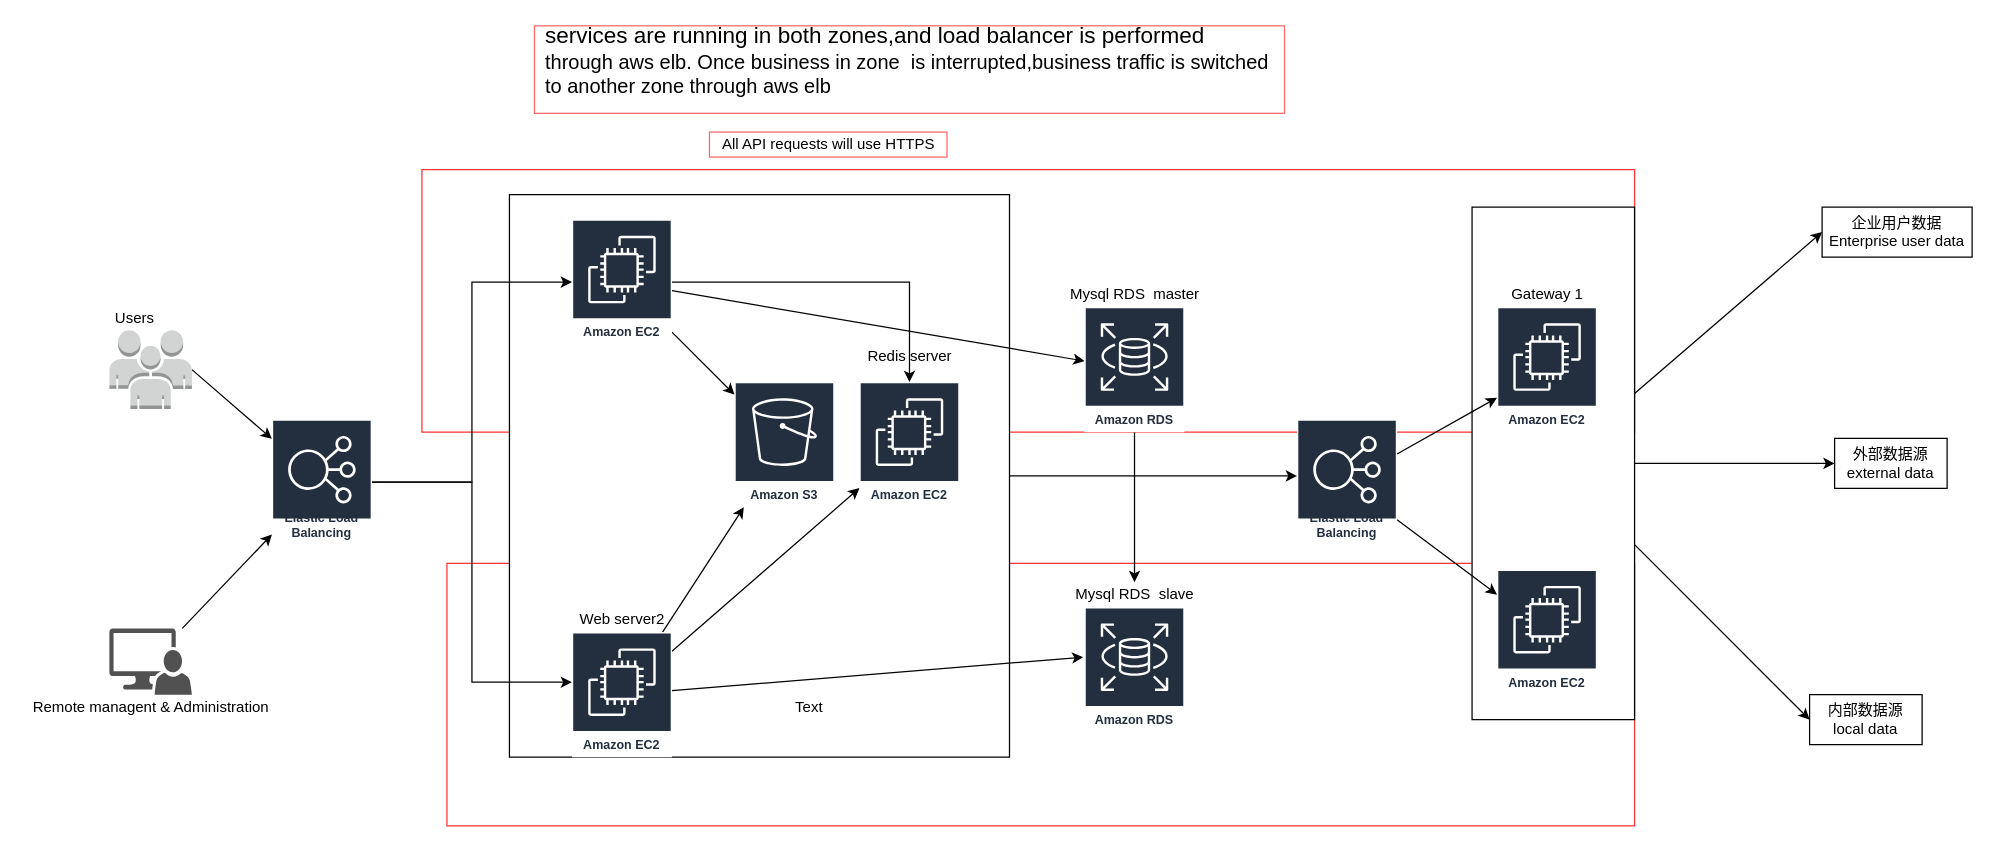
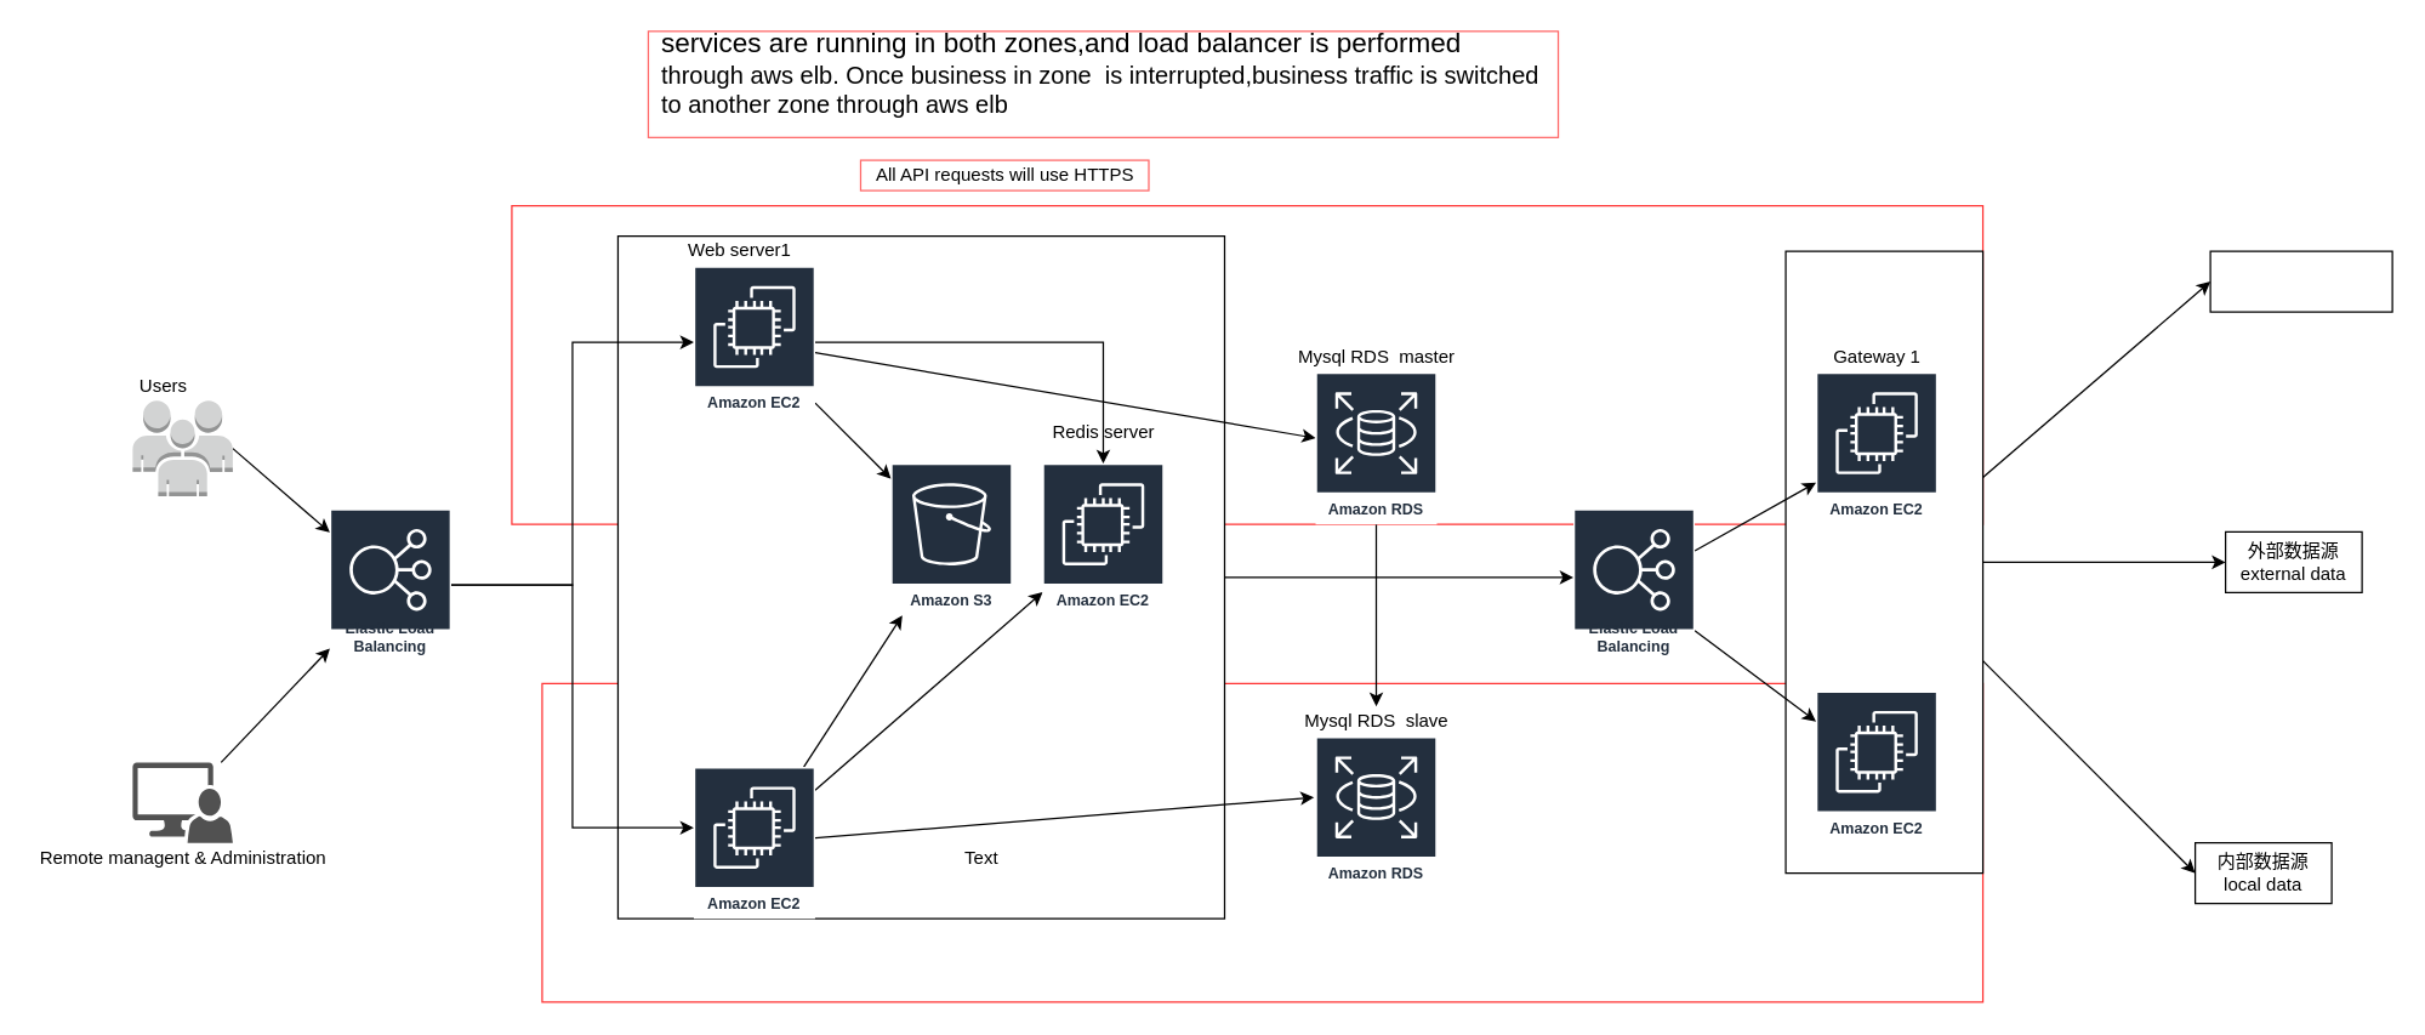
  <mxCell id="0" />
  <mxCell id="1" parent="0" />
  <mxCell id="2" value="" style="shape=table;html=1;whiteSpace=wrap;startSize=0;container=1;collapsible=0;childLayout=tableLayout;strokeColor=#FF3333;" parent="1" vertex="1"><mxGeometry x="357" y="450" width="950" height="210" as="geometry" /></mxCell>
  <mxCell id="3" value="" style="shape=partialRectangle;html=1;whiteSpace=wrap;collapsible=0;dropTarget=0;pointerEvents=0;fillColor=none;top=0;left=0;bottom=0;right=0;points=[[0,0.5],[1,0.5]];portConstraint=eastwest;" parent="2" vertex="1"><mxGeometry width="950" height="210" as="geometry" /></mxCell>
  <mxCell id="4" value="" style="shape=partialRectangle;html=1;whiteSpace=wrap;connectable=0;overflow=hidden;fillColor=none;top=0;left=0;bottom=0;right=0;strokeColor=#FF3333;" parent="3" vertex="1"><mxGeometry width="950" height="210" as="geometry" /></mxCell>
  <mxCell id="5" value="" style="shape=table;html=1;whiteSpace=wrap;startSize=0;container=1;collapsible=0;childLayout=tableLayout;strokeColor=#FF3333;" parent="1" vertex="1"><mxGeometry x="337" y="135" width="970" height="210" as="geometry" /></mxCell>
  <mxCell id="6" value="" style="shape=partialRectangle;html=1;whiteSpace=wrap;collapsible=0;dropTarget=0;pointerEvents=0;fillColor=none;top=0;left=0;bottom=0;right=0;points=[[0,0.5],[1,0.5]];portConstraint=eastwest;" parent="5" vertex="1"><mxGeometry width="970" height="210" as="geometry" /></mxCell>
  <mxCell id="7" value="" style="shape=partialRectangle;html=1;whiteSpace=wrap;connectable=0;overflow=hidden;fillColor=none;top=0;left=0;bottom=0;right=0;strokeColor=#FF3333;" parent="6" vertex="1"><mxGeometry width="970" height="210" as="geometry" /></mxCell>
  <mxCell id="8" style="edgeStyle=none;rounded=0;orthogonalLoop=1;jettySize=auto;html=1;entryX=0;entryY=0.5;entryDx=0;entryDy=0;" parent="1" source="10" target="50" edge="1"><mxGeometry relative="1" as="geometry"><mxPoint x="1427" y="175" as="targetPoint" /></mxGeometry></mxCell>
  <mxCell id="9" style="edgeStyle=none;rounded=0;orthogonalLoop=1;jettySize=auto;html=1;entryX=0;entryY=0.5;entryDx=0;entryDy=0;" parent="1" source="10" target="44" edge="1"><mxGeometry relative="1" as="geometry"><mxPoint x="1427" y="565" as="targetPoint" /></mxGeometry></mxCell>
  <mxCell id="10" value="" style="shape=table;html=1;whiteSpace=wrap;startSize=0;container=1;collapsible=0;childLayout=tableLayout;" parent="1" vertex="1"><mxGeometry x="1177" y="165" width="130" height="410" as="geometry" /></mxCell>
  <mxCell id="11" value="" style="shape=partialRectangle;html=1;whiteSpace=wrap;collapsible=0;dropTarget=0;pointerEvents=0;fillColor=none;top=0;left=0;bottom=0;right=0;points=[[0,0.5],[1,0.5]];portConstraint=eastwest;" parent="10" vertex="1"><mxGeometry width="130" height="410" as="geometry" /></mxCell>
  <mxCell id="12" value="" style="shape=partialRectangle;html=1;whiteSpace=wrap;connectable=0;overflow=hidden;fillColor=none;top=0;left=0;bottom=0;right=0;" parent="11" vertex="1"><mxGeometry width="130" height="410" as="geometry" /></mxCell>
  <mxCell id="13" style="edgeStyle=none;rounded=0;orthogonalLoop=1;jettySize=auto;html=1;" parent="1" source="14" edge="1"><mxGeometry relative="1" as="geometry"><mxPoint x="1037" y="380" as="targetPoint" /></mxGeometry></mxCell>
  <mxCell id="14" value="" style="shape=table;html=1;whiteSpace=wrap;startSize=0;container=1;collapsible=0;childLayout=tableLayout;" parent="1" vertex="1"><mxGeometry x="407" y="155" width="400" height="450" as="geometry" /></mxCell>
  <mxCell id="15" value="" style="shape=partialRectangle;html=1;whiteSpace=wrap;collapsible=0;dropTarget=0;pointerEvents=0;fillColor=none;top=0;left=0;bottom=0;right=0;points=[[0,0.5],[1,0.5]];portConstraint=eastwest;" parent="14" vertex="1"><mxGeometry width="400" height="450" as="geometry" /></mxCell>
  <mxCell id="16" value="" style="shape=partialRectangle;html=1;whiteSpace=wrap;connectable=0;overflow=hidden;fillColor=none;top=0;left=0;bottom=0;right=0;" parent="15" vertex="1"><mxGeometry width="400" height="450" as="geometry" /></mxCell>
  <mxCell id="17" style="edgeStyle=orthogonalEdgeStyle;rounded=0;orthogonalLoop=1;jettySize=auto;html=1;entryX=0;entryY=0.4;entryDx=0;entryDy=0;entryPerimeter=0;" parent="1" source="19" target="28" edge="1"><mxGeometry relative="1" as="geometry"><mxPoint x="447" y="561.5" as="targetPoint" /><mxPoint x="157" y="445" as="sourcePoint" /></mxGeometry></mxCell>
  <mxCell id="18" style="edgeStyle=orthogonalEdgeStyle;rounded=0;orthogonalLoop=1;jettySize=auto;html=1;entryX=0;entryY=0.5;entryDx=0;entryDy=0;entryPerimeter=0;" parent="1" source="19" target="24" edge="1"><mxGeometry relative="1" as="geometry"><mxPoint x="437" y="105" as="targetPoint" /></mxGeometry></mxCell>
  <mxCell id="19" value="Elastic Load Balancing" style="outlineConnect=0;fontColor=#232F3E;gradientColor=none;strokeColor=#ffffff;fillColor=#232F3E;dashed=0;verticalLabelPosition=middle;verticalAlign=bottom;align=center;html=1;whiteSpace=wrap;fontSize=10;fontStyle=1;spacing=3;shape=mxgraph.aws4.productIcon;prIcon=mxgraph.aws4.elastic_load_balancing;" parent="1" vertex="1"><mxGeometry x="217" y="335" width="80" height="100" as="geometry" /></mxCell>
  <mxCell id="20" value="Amazon S3" style="outlineConnect=0;fontColor=#232F3E;gradientColor=none;strokeColor=#ffffff;fillColor=#232F3E;dashed=0;verticalLabelPosition=middle;verticalAlign=bottom;align=center;html=1;whiteSpace=wrap;fontSize=10;fontStyle=1;spacing=3;shape=mxgraph.aws4.productIcon;prIcon=mxgraph.aws4.s3;" parent="1" vertex="1"><mxGeometry x="587" y="305" width="80" height="100" as="geometry" /></mxCell>
  <mxCell id="21" style="edgeStyle=orthogonalEdgeStyle;rounded=0;orthogonalLoop=1;jettySize=auto;html=1;" parent="1" source="24" target="29" edge="1"><mxGeometry relative="1" as="geometry" /></mxCell>
  <mxCell id="22" style="edgeStyle=none;rounded=0;orthogonalLoop=1;jettySize=auto;html=1;" parent="1" source="24" target="20" edge="1"><mxGeometry relative="1" as="geometry" /></mxCell>
  <mxCell id="23" style="edgeStyle=none;rounded=0;orthogonalLoop=1;jettySize=auto;html=1;" parent="1" source="24" edge="1"><mxGeometry relative="1" as="geometry"><mxPoint x="867" y="288.171" as="targetPoint" /></mxGeometry></mxCell>
  <mxCell id="24" value="Amazon EC2" style="outlineConnect=0;fontColor=#232F3E;gradientColor=none;strokeColor=#ffffff;fillColor=#232F3E;dashed=0;verticalLabelPosition=middle;verticalAlign=bottom;align=center;html=1;whiteSpace=wrap;fontSize=10;fontStyle=1;spacing=3;shape=mxgraph.aws4.productIcon;prIcon=mxgraph.aws4.ec2;" parent="1" vertex="1"><mxGeometry x="457" y="175" width="80" height="100" as="geometry" /></mxCell>
  <mxCell id="25" style="edgeStyle=none;rounded=0;orthogonalLoop=1;jettySize=auto;html=1;" parent="1" source="28" target="20" edge="1"><mxGeometry relative="1" as="geometry" /></mxCell>
  <mxCell id="26" style="edgeStyle=none;rounded=0;orthogonalLoop=1;jettySize=auto;html=1;" parent="1" source="28" target="29" edge="1"><mxGeometry relative="1" as="geometry" /></mxCell>
  <mxCell id="27" style="edgeStyle=none;rounded=0;orthogonalLoop=1;jettySize=auto;html=1;entryX=-0.012;entryY=0.4;entryDx=0;entryDy=0;entryPerimeter=0;" parent="1" source="28" edge="1"><mxGeometry relative="1" as="geometry"><mxPoint x="866.04" y="525" as="targetPoint" /></mxGeometry></mxCell>
  <mxCell id="28" value="Amazon EC2" style="outlineConnect=0;fontColor=#232F3E;gradientColor=none;strokeColor=#ffffff;fillColor=#232F3E;dashed=0;verticalLabelPosition=middle;verticalAlign=bottom;align=center;html=1;whiteSpace=wrap;fontSize=10;fontStyle=1;spacing=3;shape=mxgraph.aws4.productIcon;prIcon=mxgraph.aws4.ec2;" parent="1" vertex="1"><mxGeometry x="457" y="505" width="80" height="100" as="geometry" /></mxCell>
  <mxCell id="29" value="Amazon EC2" style="outlineConnect=0;fontColor=#232F3E;gradientColor=none;strokeColor=#ffffff;fillColor=#232F3E;dashed=0;verticalLabelPosition=middle;verticalAlign=bottom;align=center;html=1;whiteSpace=wrap;fontSize=10;fontStyle=1;spacing=3;shape=mxgraph.aws4.productIcon;prIcon=mxgraph.aws4.ec2;" parent="1" vertex="1"><mxGeometry x="687" y="305" width="80" height="100" as="geometry" /></mxCell>
  <mxCell id="30" value="Redis server" style="text;html=1;resizable=0;autosize=1;align=center;verticalAlign=middle;points=[];fillColor=none;strokeColor=none;rounded=0;" parent="1" vertex="1"><mxGeometry x="687" y="275" width="80" height="20" as="geometry" /></mxCell>
- <mxCell id="32" value="Web server2" style="text;html=1;resizable=0;autosize=1;align=center;verticalAlign=middle;points=[];fillColor=none;strokeColor=none;rounded=0;" parent="1" vertex="1"><mxGeometry x="457" y="485" width="80" height="20" as="geometry" /></mxCell>
+ <mxCell id="31" value="Web server1" style="text;html=1;resizable=0;autosize=1;align=center;verticalAlign=middle;points=[];fillColor=none;strokeColor=none;rounded=0;" parent="1" vertex="1"><mxGeometry x="447" y="155" width="80" height="20" as="geometry" /></mxCell>
  <mxCell id="33" style="edgeStyle=none;rounded=0;orthogonalLoop=1;jettySize=auto;html=1;" parent="1" target="35" edge="1"><mxGeometry relative="1" as="geometry"><mxPoint x="907" y="345" as="sourcePoint" /></mxGeometry></mxCell>
  <mxCell id="34" value="Mysql RDS&amp;nbsp; master" style="text;html=1;resizable=0;autosize=1;align=center;verticalAlign=middle;points=[];fillColor=none;strokeColor=none;rounded=0;" parent="1" vertex="1"><mxGeometry x="847" y="225" width="120" height="20" as="geometry" /></mxCell>
  <mxCell id="35" value="Mysql RDS&amp;nbsp; slave" style="text;html=1;resizable=0;autosize=1;align=center;verticalAlign=middle;points=[];fillColor=none;strokeColor=none;rounded=0;" parent="1" vertex="1"><mxGeometry x="852" y="465" width="110" height="20" as="geometry" /></mxCell>
  <mxCell id="36" style="edgeStyle=none;rounded=0;orthogonalLoop=1;jettySize=auto;html=1;" parent="1" source="38" target="39" edge="1"><mxGeometry relative="1" as="geometry" /></mxCell>
  <mxCell id="37" style="edgeStyle=none;rounded=0;orthogonalLoop=1;jettySize=auto;html=1;" parent="1" source="38" target="40" edge="1"><mxGeometry relative="1" as="geometry" /></mxCell>
  <mxCell id="38" value="Elastic Load Balancing" style="outlineConnect=0;fontColor=#232F3E;gradientColor=none;strokeColor=#ffffff;fillColor=#232F3E;dashed=0;verticalLabelPosition=middle;verticalAlign=bottom;align=center;html=1;whiteSpace=wrap;fontSize=10;fontStyle=1;spacing=3;shape=mxgraph.aws4.productIcon;prIcon=mxgraph.aws4.elastic_load_balancing;" parent="1" vertex="1"><mxGeometry x="1037" y="335" width="80" height="100" as="geometry" /></mxCell>
  <mxCell id="39" value="Amazon EC2" style="outlineConnect=0;fontColor=#232F3E;gradientColor=none;strokeColor=#ffffff;fillColor=#232F3E;dashed=0;verticalLabelPosition=middle;verticalAlign=bottom;align=center;html=1;whiteSpace=wrap;fontSize=10;fontStyle=1;spacing=3;shape=mxgraph.aws4.productIcon;prIcon=mxgraph.aws4.ec2;" parent="1" vertex="1"><mxGeometry x="1197" y="245" width="80" height="100" as="geometry" /></mxCell>
  <mxCell id="40" value="Amazon EC2" style="outlineConnect=0;fontColor=#232F3E;gradientColor=none;strokeColor=#ffffff;fillColor=#232F3E;dashed=0;verticalLabelPosition=middle;verticalAlign=bottom;align=center;html=1;whiteSpace=wrap;fontSize=10;fontStyle=1;spacing=3;shape=mxgraph.aws4.productIcon;prIcon=mxgraph.aws4.ec2;" parent="1" vertex="1"><mxGeometry x="1197" y="455" width="80" height="100" as="geometry" /></mxCell>
  <mxCell id="41" value="Gateway 1" style="text;html=1;resizable=0;autosize=1;align=center;verticalAlign=middle;points=[];fillColor=none;strokeColor=none;rounded=0;" parent="1" vertex="1"><mxGeometry x="1202" y="225" width="70" height="20" as="geometry" /></mxCell>
  <mxCell id="42" style="edgeStyle=none;rounded=0;orthogonalLoop=1;jettySize=auto;html=1;" parent="1" source="11" edge="1"><mxGeometry relative="1" as="geometry"><mxPoint x="1467" y="370" as="targetPoint" /></mxGeometry></mxCell>
  <mxCell id="43" value="" style="shape=table;html=1;whiteSpace=wrap;startSize=0;container=1;collapsible=0;childLayout=tableLayout;" parent="1" vertex="1"><mxGeometry x="1447" y="555" width="90" height="40" as="geometry" /></mxCell>
  <mxCell id="44" value="" style="shape=partialRectangle;html=1;whiteSpace=wrap;collapsible=0;dropTarget=0;pointerEvents=0;fillColor=none;top=0;left=0;bottom=0;right=0;points=[[0,0.5],[1,0.5]];portConstraint=eastwest;" parent="43" vertex="1"><mxGeometry width="90" height="40" as="geometry" /></mxCell>
  <mxCell id="45" value="内部数据源&lt;br&gt;local data" style="shape=partialRectangle;html=1;whiteSpace=wrap;connectable=0;overflow=hidden;fillColor=none;top=0;left=0;bottom=0;right=0;" parent="44" vertex="1"><mxGeometry width="90" height="40" as="geometry" /></mxCell>
  <mxCell id="46" value="" style="shape=table;html=1;whiteSpace=wrap;startSize=0;container=1;collapsible=0;childLayout=tableLayout;" parent="1" vertex="1"><mxGeometry x="1467" y="350" width="90" height="40" as="geometry" /></mxCell>
  <mxCell id="47" value="" style="shape=partialRectangle;html=1;whiteSpace=wrap;collapsible=0;dropTarget=0;pointerEvents=0;fillColor=none;top=0;left=0;bottom=0;right=0;points=[[0,0.5],[1,0.5]];portConstraint=eastwest;" parent="46" vertex="1"><mxGeometry width="90" height="40" as="geometry" /></mxCell>
  <mxCell id="48" value="外部数据源&lt;br&gt;external data" style="shape=partialRectangle;html=1;whiteSpace=wrap;connectable=0;overflow=hidden;fillColor=none;top=0;left=0;bottom=0;right=0;" parent="47" vertex="1"><mxGeometry width="90" height="40" as="geometry" /></mxCell>
  <mxCell id="49" value="" style="shape=table;html=1;whiteSpace=wrap;startSize=0;container=1;collapsible=0;childLayout=tableLayout;" parent="1" vertex="1"><mxGeometry x="1457" y="165" width="120" height="40" as="geometry" /></mxCell>
  <mxCell id="50" value="" style="shape=partialRectangle;html=1;whiteSpace=wrap;collapsible=0;dropTarget=0;pointerEvents=0;fillColor=none;top=0;left=0;bottom=0;right=0;points=[[0,0.5],[1,0.5]];portConstraint=eastwest;" parent="49" vertex="1"><mxGeometry width="120" height="40" as="geometry" /></mxCell>
- <mxCell id="51" value="企业用户数据&lt;br&gt;Enterprise user data" style="shape=partialRectangle;html=1;whiteSpace=wrap;connectable=0;overflow=hidden;fillColor=none;top=0;left=0;bottom=0;right=0;" parent="50" vertex="1"><mxGeometry width="120" height="40" as="geometry" /></mxCell>
  <mxCell id="52" value="&lt;div style=&quot;text-align: justify&quot;&gt;&lt;/div&gt;&lt;font&gt;&lt;div style=&quot;text-align: justify&quot;&gt;&lt;font style=&quot;font-size: 18px&quot;&gt;services are running in both zones,and load balancer is performed&lt;/font&gt;&lt;/div&gt;&lt;div style=&quot;text-align: justify&quot;&gt;&lt;span&gt;&lt;font size=&quot;3&quot;&gt;through aws elb. Once business in zone&amp;nbsp; is interrupted,business traffic is switched&amp;nbsp;&lt;/font&gt;&lt;/span&gt;&lt;/div&gt;&lt;div style=&quot;text-align: justify&quot;&gt;&lt;span&gt;&lt;font size=&quot;3&quot;&gt;to another zone through aws elb&amp;nbsp;&lt;/font&gt;&lt;/span&gt;&lt;/div&gt;&lt;br&gt;&lt;/font&gt;" style="text;html=1;resizable=0;autosize=1;align=center;verticalAlign=middle;points=[];fillColor=none;strokeColor=#FF6666;rounded=0;" parent="1" vertex="1"><mxGeometry x="427" y="20" width="600" height="70" as="geometry" /></mxCell>
  <mxCell id="53" style="edgeStyle=none;rounded=0;orthogonalLoop=1;jettySize=auto;html=1;exitX=1;exitY=0.5;exitDx=0;exitDy=0;exitPerimeter=0;" parent="1" source="54" target="19" edge="1"><mxGeometry relative="1" as="geometry" /></mxCell>
  <mxCell id="54" value="" style="outlineConnect=0;dashed=0;verticalLabelPosition=bottom;verticalAlign=top;align=center;html=1;shape=mxgraph.aws3.users;fillColor=#D2D3D3;gradientColor=none;rounded=0;strokeColor=#FF6666;" parent="1" vertex="1"><mxGeometry x="87" y="263.5" width="66" height="63" as="geometry" /></mxCell>
  <mxCell id="55" style="edgeStyle=none;rounded=0;orthogonalLoop=1;jettySize=auto;html=1;" parent="1" source="56" target="19" edge="1"><mxGeometry relative="1" as="geometry" /></mxCell>
  <mxCell id="56" value="" style="pointerEvents=1;shadow=0;dashed=0;html=1;strokeColor=none;labelPosition=center;verticalLabelPosition=bottom;verticalAlign=top;align=center;fillColor=#515151;shape=mxgraph.mscae.system_center.admin_console;rounded=0;" parent="1" vertex="1"><mxGeometry x="87" y="502" width="66" height="53" as="geometry" /></mxCell>
  <mxCell id="57" value="Remote managent &amp;amp; Administration" style="text;html=1;resizable=0;autosize=1;align=center;verticalAlign=middle;points=[];fillColor=none;strokeColor=none;rounded=0;" parent="1" vertex="1"><mxGeometry x="20" y="555" width="200" height="20" as="geometry" /></mxCell>
  <mxCell id="58" value="Users" style="text;html=1;resizable=0;autosize=1;align=center;verticalAlign=middle;points=[];fillColor=none;strokeColor=none;rounded=0;" parent="1" vertex="1"><mxGeometry x="82" y="243.5" width="50" height="20" as="geometry" /></mxCell>
  <mxCell id="59" value="Amazon RDS" style="outlineConnect=0;fontColor=#232F3E;gradientColor=none;strokeColor=#ffffff;fillColor=#232F3E;dashed=0;verticalLabelPosition=middle;verticalAlign=bottom;align=center;html=1;whiteSpace=wrap;fontSize=10;fontStyle=1;spacing=3;shape=mxgraph.aws4.productIcon;prIcon=mxgraph.aws4.rds;" vertex="1" parent="1"><mxGeometry x="867" y="485" width="80" height="100" as="geometry" /></mxCell>
  <mxCell id="60" value="Amazon RDS" style="outlineConnect=0;fontColor=#232F3E;gradientColor=none;strokeColor=#ffffff;fillColor=#232F3E;dashed=0;verticalLabelPosition=middle;verticalAlign=bottom;align=center;html=1;whiteSpace=wrap;fontSize=10;fontStyle=1;spacing=3;shape=mxgraph.aws4.productIcon;prIcon=mxgraph.aws4.rds;" vertex="1" parent="1"><mxGeometry x="867" y="245" width="80" height="100" as="geometry" /></mxCell>
  <mxCell id="61" value="Text" style="text;html=1;strokeColor=none;fillColor=none;align=center;verticalAlign=middle;whiteSpace=wrap;rounded=0;" vertex="1" parent="1"><mxGeometry x="627" y="555" width="40" height="20" as="geometry" /></mxCell>
  <mxCell id="62" value="&lt;div style=&quot;text-align: justify&quot;&gt;&lt;/div&gt;&lt;font&gt;&lt;div style=&quot;text-align: justify&quot;&gt;&lt;/div&gt;&lt;span style=&quot;font-family: &amp;#34;helvetica&amp;#34;&quot;&gt;All API requests will use HTTPS&lt;/span&gt;&lt;br&gt;&lt;/font&gt;" style="text;html=1;resizable=0;autosize=1;align=center;verticalAlign=middle;points=[];fillColor=none;strokeColor=#FF6666;rounded=0;" vertex="1" parent="1"><mxGeometry x="567" y="105" width="190" height="20" as="geometry" /></mxCell>
